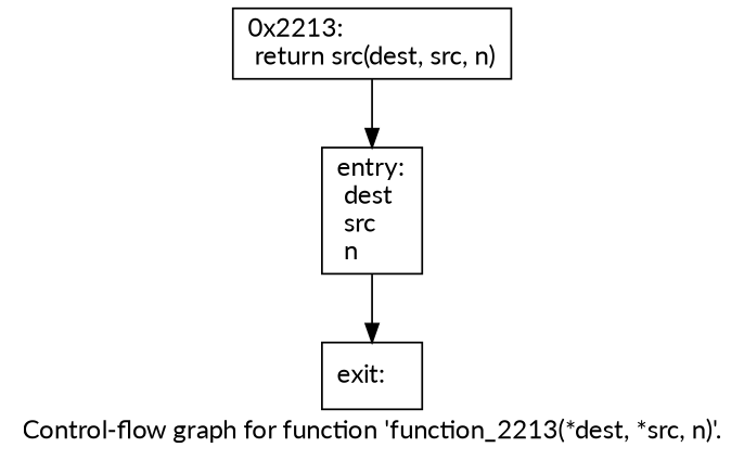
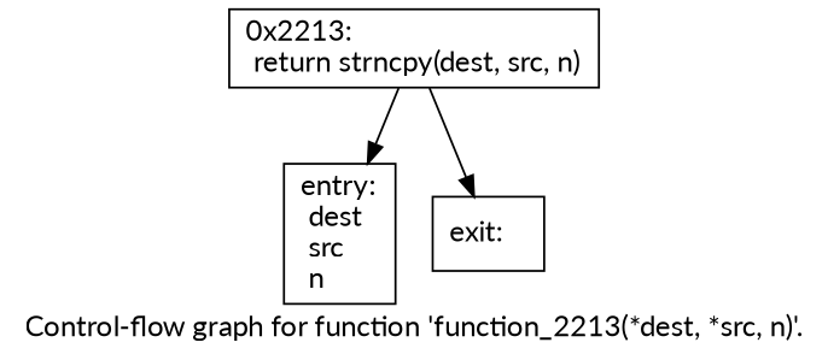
  digraph {
    fontname=Lato
    label="Control-flow graph for function 'function_2213(*dest, *src, n)'."
    node [fontname=Lato shape=record]
    edge [fontname=Lato]
    n1 [label="{entry:\l  dest\l  src\l  n\l}"]
-   n2 [label="{0x2213:\l  return src(dest, src, n)\l}"]
+   n2 [label="{0x2213:\l  return strncpy(dest, src, n)\l}"]
    n3 [label="{exit:\l}"]
    n2 -> n1
-   n1 -> n3
+   n2 -> n3
  }
